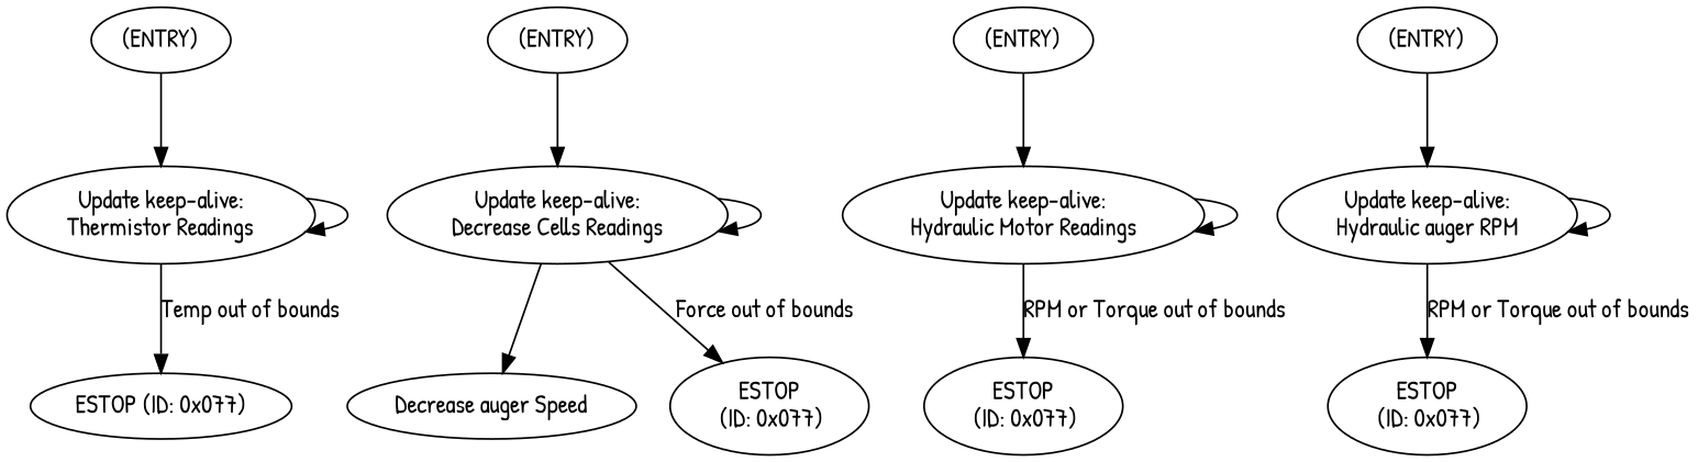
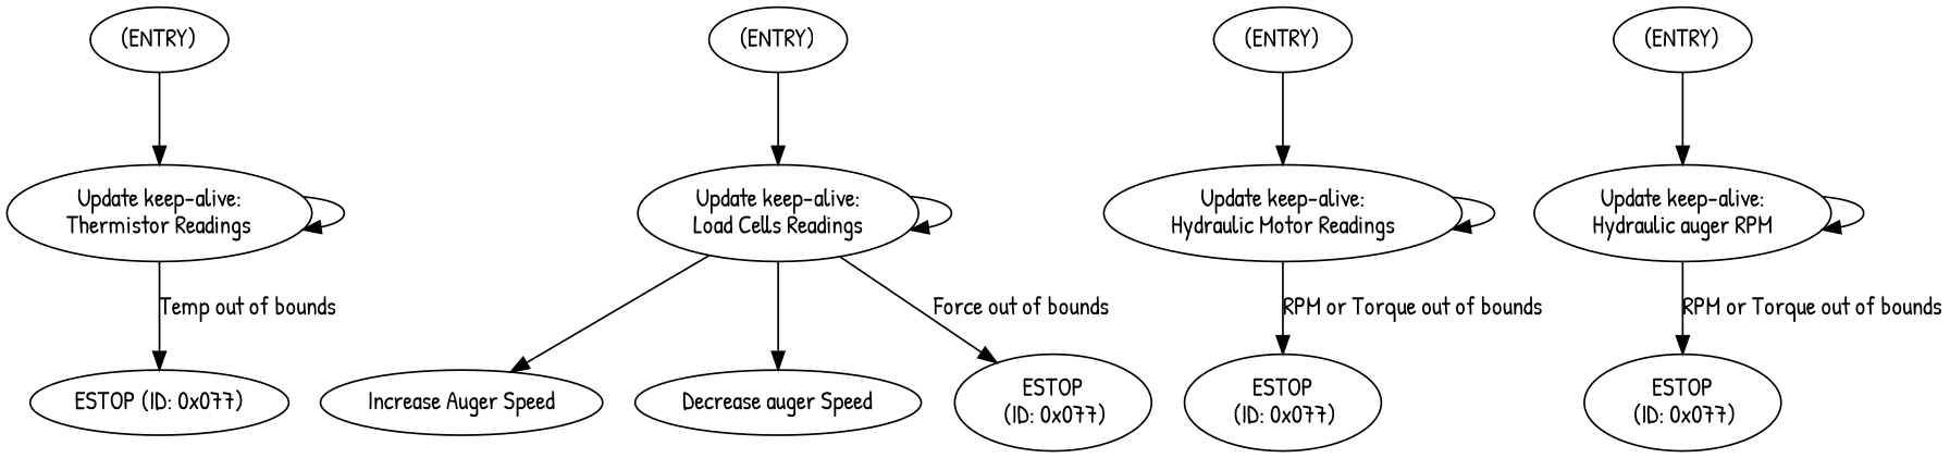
  digraph {
    fontname="Patrick Hand"
    node [fontname="Patrick Hand"]
    edge [fontname="Patrick Hand"]
    n1 [label="(ENTRY)"]
    n2 [label="Update keep-alive:\nThermistor Readings"]
    n3 [label="ESTOP (ID: 0x077)"]
    n4 [label="(ENTRY)"]
-   n5 [label="Update keep-alive:\nDecrease Cells Readings"]
+   n5 [label="Update keep-alive:\nLoad Cells Readings"]
+   n6 [label="Increase Auger Speed"]
    n7 [label="Decrease auger Speed"]
    n8 [label="ESTOP\n (ID: 0x077)"]
    n9 [label="(ENTRY)"]
    n10 [label="Update keep-alive:\nHydraulic Motor Readings"]
    n11 [label="ESTOP\n (ID: 0x077)"]
    n12 [label="(ENTRY)"]
    n13 [label="Update keep-alive:\nHydraulic auger RPM"]
    n14 [label="ESTOP\n (ID: 0x077)"]
    n1 -> n2 [label=" "]
    n2 -> n2 [label=" "]
    n2 -> n3 [label="Temp out of bounds"]
    n4 -> n5 [label=" "]
    n5 -> n5 [label=" "]
+   n5 -> n6 [label="      "]
    n5 -> n7 [label="     "]
    n5 -> n8 [label="Force out of bounds"]
    n9 -> n10 [label=" "]
    n10 -> n10 [label=" "]
    n10 -> n11 [label="RPM or Torque out of bounds"]
    n12 -> n13 [label=" "]
    n13 -> n13 [label=" "]
    n13 -> n14 [label="RPM or Torque out of bounds"]
  }
